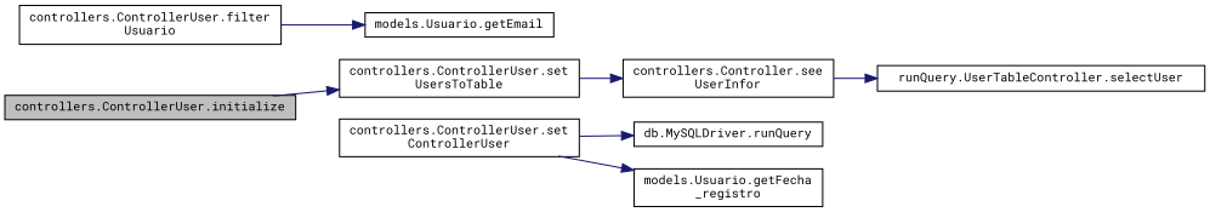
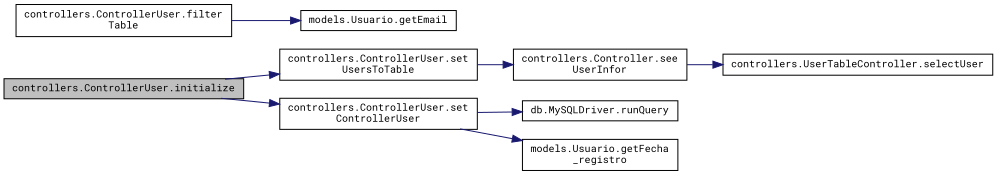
  digraph {
    fontname="Roboto Mono"
    rankdir=LR
    node [color=black fontname="Roboto Mono" fontsize=10 shape=record]
    edge [color=midnightblue fontname="Roboto Mono" fontsize=10 labelfontname=FreeSans labelfontsize=10 style=solid]
    n1 [fillcolor=grey75 fontcolor=black height=0.2 label="controllers.ControllerUser.initialize" style=filled width=0.4]
    n2 [height=0.2 label="controllers.ControllerUser.set\lUsersToTable" width=0.4]
    n3 [height=0.2 label="controllers.ControllerUser.set\lControllerUser" width=0.4]
    n4 [height=0.2 label="controllers.Controller.see\lUserInfor" width=0.4]
    n5 [height=0.2 label="db.MySQLDriver.runQuery" width=0.4]
    n6 [height=0.2 label="models.Usuario.getFecha\l_registro" width=0.4]
-   n7 [height=0.2 label="controllers.ControllerUser.filter\lUsuario" width=0.4]
+   n7 [height=0.2 label="controllers.ControllerUser.filter\lTable" width=0.4]
    n8 [height=0.2 label="models.Usuario.getEmail" width=0.4]
-   n9 [height=0.2 label="runQuery.UserTableController.selectUser" width=0.4]
+   n9 [height=0.2 label="controllers.UserTableController.selectUser" width=0.4]
    n1 -> n2
+   n1 -> n3
    n2 -> n4
    n3 -> n5
    n3 -> n6
    n4 -> n9
    n7 -> n8
  }
